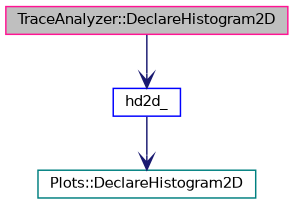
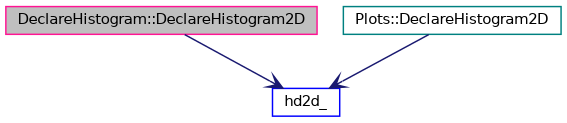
  digraph {
    rankdir=TB
    node [fillcolor=white fontname=Helvetica fontsize=10 shape=record style=filled]
    edge [arrowhead=vee color=midnightblue fontname=Helvetica fontsize=10 labelfontname=Helvetica labelfontsize=10 style=solid]
-   n1 [color=deeppink fillcolor=grey75 fontcolor=black height=0.2 label="TraceAnalyzer::DeclareHistogram2D" width=0.4]
+   n1 [color=deeppink fillcolor=grey75 fontcolor=black height=0.2 label="DeclareHistogram::DeclareHistogram2D" width=0.4]
    n2 [color=blue height=0.2 label=hd2d_ width=0.4]
    n3 [color=teal height=0.2 label="Plots::DeclareHistogram2D" width=0.4]
    n1 -> n2
-   n2 -> n3
+   n3 -> n2
  }
